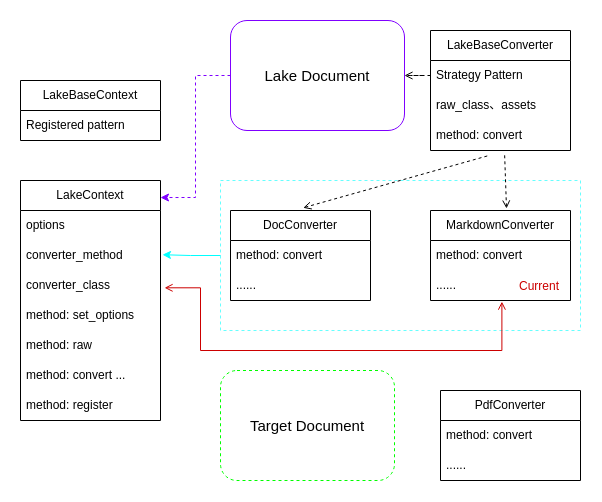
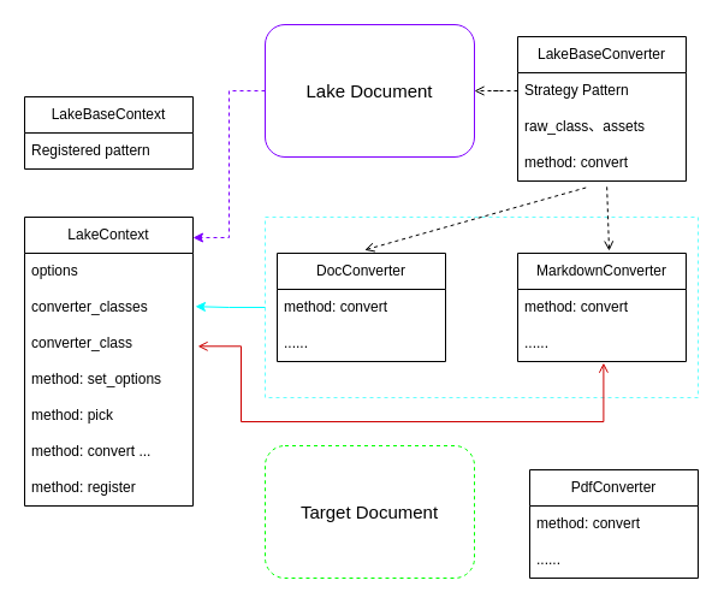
  <mxCell id="0" />
  <mxCell id="1" parent="0" />
  <mxCell id="2" value="" style="rounded=0;whiteSpace=wrap;html=1;fillColor=none;dashed=1;strokeColor=#66FFFF;" vertex="1" parent="1"><mxGeometry x="220" y="180" width="360" height="150" as="geometry" /></mxCell>
  <mxCell id="3" value="LakeContext" style="swimlane;fontStyle=0;childLayout=stackLayout;horizontal=1;startSize=30;horizontalStack=0;resizeParent=1;resizeParentMax=0;resizeLast=0;collapsible=1;marginBottom=0;whiteSpace=wrap;html=1;" vertex="1" parent="1"><mxGeometry x="20" y="180" width="140" height="240" as="geometry"><mxRectangle x="160" y="390" width="110" height="30" as="alternateBounds" /></mxGeometry></mxCell>
  <mxCell id="4" value="options" style="text;strokeColor=none;fillColor=none;align=left;verticalAlign=middle;spacingLeft=4;spacingRight=4;overflow=hidden;points=[[0,0.5],[1,0.5]];portConstraint=eastwest;rotatable=0;whiteSpace=wrap;html=1;" vertex="1" parent="3"><mxGeometry y="30" width="140" height="30" as="geometry" /></mxCell>
- <mxCell id="5" value="converter_method" style="text;strokeColor=none;fillColor=none;align=left;verticalAlign=middle;spacingLeft=4;spacingRight=4;overflow=hidden;points=[[0,0.5],[1,0.5]];portConstraint=eastwest;rotatable=0;whiteSpace=wrap;html=1;" vertex="1" parent="3"><mxGeometry y="60" width="140" height="30" as="geometry" /></mxCell>
+ <mxCell id="5" value="converter_classes" style="text;strokeColor=none;fillColor=none;align=left;verticalAlign=middle;spacingLeft=4;spacingRight=4;overflow=hidden;points=[[0,0.5],[1,0.5]];portConstraint=eastwest;rotatable=0;whiteSpace=wrap;html=1;" vertex="1" parent="3"><mxGeometry y="60" width="140" height="30" as="geometry" /></mxCell>
  <mxCell id="6" value="converter_class" style="text;strokeColor=none;fillColor=none;align=left;verticalAlign=middle;spacingLeft=4;spacingRight=4;overflow=hidden;points=[[0,0.5],[1,0.5]];portConstraint=eastwest;rotatable=0;whiteSpace=wrap;html=1;" vertex="1" parent="3"><mxGeometry y="90" width="140" height="30" as="geometry" /></mxCell>
  <mxCell id="7" value="method: set_options" style="text;strokeColor=none;fillColor=none;align=left;verticalAlign=middle;spacingLeft=4;spacingRight=4;overflow=hidden;points=[[0,0.5],[1,0.5]];portConstraint=eastwest;rotatable=0;whiteSpace=wrap;html=1;" vertex="1" parent="3"><mxGeometry y="120" width="140" height="30" as="geometry" /></mxCell>
- <mxCell id="8" value="method: raw" style="text;strokeColor=none;fillColor=none;align=left;verticalAlign=middle;spacingLeft=4;spacingRight=4;overflow=hidden;points=[[0,0.5],[1,0.5]];portConstraint=eastwest;rotatable=0;whiteSpace=wrap;html=1;" vertex="1" parent="3"><mxGeometry y="150" width="140" height="30" as="geometry" /></mxCell>
+ <mxCell id="8" value="method: pick" style="text;strokeColor=none;fillColor=none;align=left;verticalAlign=middle;spacingLeft=4;spacingRight=4;overflow=hidden;points=[[0,0.5],[1,0.5]];portConstraint=eastwest;rotatable=0;whiteSpace=wrap;html=1;" vertex="1" parent="3"><mxGeometry y="150" width="140" height="30" as="geometry" /></mxCell>
  <mxCell id="9" value="method: convert ..." style="text;strokeColor=none;fillColor=none;align=left;verticalAlign=middle;spacingLeft=4;spacingRight=4;overflow=hidden;points=[[0,0.5],[1,0.5]];portConstraint=eastwest;rotatable=0;whiteSpace=wrap;html=1;" vertex="1" parent="3"><mxGeometry y="180" width="140" height="30" as="geometry" /></mxCell>
  <mxCell id="10" value="method: register" style="text;strokeColor=none;fillColor=none;align=left;verticalAlign=middle;spacingLeft=4;spacingRight=4;overflow=hidden;points=[[0,0.5],[1,0.5]];portConstraint=eastwest;rotatable=0;whiteSpace=wrap;html=1;" vertex="1" parent="3"><mxGeometry y="210" width="140" height="30" as="geometry" /></mxCell>
  <mxCell id="11" value="LakeBaseContext" style="swimlane;fontStyle=0;childLayout=stackLayout;horizontal=1;startSize=30;horizontalStack=0;resizeParent=1;resizeParentMax=0;resizeLast=0;collapsible=1;marginBottom=0;whiteSpace=wrap;html=1;" vertex="1" parent="1"><mxGeometry x="20" y="80" width="140" height="60" as="geometry"><mxRectangle x="160" y="390" width="110" height="30" as="alternateBounds" /></mxGeometry></mxCell>
  <mxCell id="12" value="Registered pattern" style="text;strokeColor=none;fillColor=none;align=left;verticalAlign=middle;spacingLeft=4;spacingRight=4;overflow=hidden;points=[[0,0.5],[1,0.5]];portConstraint=eastwest;rotatable=0;whiteSpace=wrap;html=1;" vertex="1" parent="11"><mxGeometry y="30" width="140" height="30" as="geometry" /></mxCell>
  <mxCell id="13" value="&lt;span style=&quot;background-color: initial;&quot;&gt;LakeBaseConverter&lt;/span&gt;" style="swimlane;fontStyle=0;childLayout=stackLayout;horizontal=1;startSize=30;horizontalStack=0;resizeParent=1;resizeParentMax=0;resizeLast=0;collapsible=1;marginBottom=0;whiteSpace=wrap;html=1;" vertex="1" parent="1"><mxGeometry x="430" y="30" width="140" height="120" as="geometry"><mxRectangle x="160" y="390" width="110" height="30" as="alternateBounds" /></mxGeometry></mxCell>
  <mxCell id="14" value="Strategy Pattern" style="text;strokeColor=none;fillColor=none;align=left;verticalAlign=middle;spacingLeft=4;spacingRight=4;overflow=hidden;points=[[0,0.5],[1,0.5]];portConstraint=eastwest;rotatable=0;whiteSpace=wrap;html=1;" vertex="1" parent="13"><mxGeometry y="30" width="140" height="30" as="geometry" /></mxCell>
  <mxCell id="15" value="raw_class、assets" style="text;strokeColor=none;fillColor=none;align=left;verticalAlign=middle;spacingLeft=4;spacingRight=4;overflow=hidden;points=[[0,0.5],[1,0.5]];portConstraint=eastwest;rotatable=0;whiteSpace=wrap;html=1;" vertex="1" parent="13"><mxGeometry y="60" width="140" height="30" as="geometry" /></mxCell>
  <mxCell id="16" value="method: convert" style="text;strokeColor=none;fillColor=none;align=left;verticalAlign=middle;spacingLeft=4;spacingRight=4;overflow=hidden;points=[[0,0.5],[1,0.5]];portConstraint=eastwest;rotatable=0;whiteSpace=wrap;html=1;" vertex="1" parent="13"><mxGeometry y="90" width="140" height="30" as="geometry" /></mxCell>
  <mxCell id="17" value="&lt;span style=&quot;background-color: initial;&quot;&gt;MarkdownConverter&lt;/span&gt;" style="swimlane;fontStyle=0;childLayout=stackLayout;horizontal=1;startSize=30;horizontalStack=0;resizeParent=1;resizeParentMax=0;resizeLast=0;collapsible=1;marginBottom=0;whiteSpace=wrap;html=1;" vertex="1" parent="1"><mxGeometry x="430" y="210" width="140" height="90" as="geometry"><mxRectangle x="160" y="390" width="110" height="30" as="alternateBounds" /></mxGeometry></mxCell>
  <mxCell id="18" value="method: convert" style="text;strokeColor=none;fillColor=none;align=left;verticalAlign=middle;spacingLeft=4;spacingRight=4;overflow=hidden;points=[[0,0.5],[1,0.5]];portConstraint=eastwest;rotatable=0;whiteSpace=wrap;html=1;" vertex="1" parent="17"><mxGeometry y="30" width="140" height="30" as="geometry" /></mxCell>
  <mxCell id="19" value="......" style="text;strokeColor=none;fillColor=none;align=left;verticalAlign=middle;spacingLeft=4;spacingRight=4;overflow=hidden;points=[[0,0.5],[1,0.5]];portConstraint=eastwest;rotatable=0;whiteSpace=wrap;html=1;" vertex="1" parent="17"><mxGeometry y="60" width="140" height="30" as="geometry" /></mxCell>
  <mxCell id="20" value="&lt;span style=&quot;background-color: initial;&quot;&gt;PdfConverter&lt;/span&gt;" style="swimlane;fontStyle=0;childLayout=stackLayout;horizontal=1;startSize=30;horizontalStack=0;resizeParent=1;resizeParentMax=0;resizeLast=0;collapsible=1;marginBottom=0;whiteSpace=wrap;html=1;" vertex="1" parent="1"><mxGeometry x="440" y="390" width="140" height="90" as="geometry"><mxRectangle x="160" y="390" width="110" height="30" as="alternateBounds" /></mxGeometry></mxCell>
  <mxCell id="21" value="method: convert" style="text;strokeColor=none;fillColor=none;align=left;verticalAlign=middle;spacingLeft=4;spacingRight=4;overflow=hidden;points=[[0,0.5],[1,0.5]];portConstraint=eastwest;rotatable=0;whiteSpace=wrap;html=1;" vertex="1" parent="20"><mxGeometry y="30" width="140" height="30" as="geometry" /></mxCell>
  <mxCell id="22" value="......" style="text;strokeColor=none;fillColor=none;align=left;verticalAlign=middle;spacingLeft=4;spacingRight=4;overflow=hidden;points=[[0,0.5],[1,0.5]];portConstraint=eastwest;rotatable=0;whiteSpace=wrap;html=1;" vertex="1" parent="20"><mxGeometry y="60" width="140" height="30" as="geometry" /></mxCell>
  <mxCell id="23" value="&lt;span style=&quot;background-color: initial;&quot;&gt;DocConverter&lt;/span&gt;" style="swimlane;fontStyle=0;childLayout=stackLayout;horizontal=1;startSize=30;horizontalStack=0;resizeParent=1;resizeParentMax=0;resizeLast=0;collapsible=1;marginBottom=0;whiteSpace=wrap;html=1;" vertex="1" parent="1"><mxGeometry x="230" y="210" width="140" height="90" as="geometry"><mxRectangle x="160" y="390" width="110" height="30" as="alternateBounds" /></mxGeometry></mxCell>
  <mxCell id="24" value="method: convert" style="text;strokeColor=none;fillColor=none;align=left;verticalAlign=middle;spacingLeft=4;spacingRight=4;overflow=hidden;points=[[0,0.5],[1,0.5]];portConstraint=eastwest;rotatable=0;whiteSpace=wrap;html=1;" vertex="1" parent="23"><mxGeometry y="30" width="140" height="30" as="geometry" /></mxCell>
  <mxCell id="25" value="......" style="text;strokeColor=none;fillColor=none;align=left;verticalAlign=middle;spacingLeft=4;spacingRight=4;overflow=hidden;points=[[0,0.5],[1,0.5]];portConstraint=eastwest;rotatable=0;whiteSpace=wrap;html=1;" vertex="1" parent="23"><mxGeometry y="60" width="140" height="30" as="geometry" /></mxCell>
- <mxCell id="26" value="&lt;font style=&quot;font-size: 15px;&quot;&gt;Lake&amp;nbsp;&lt;/font&gt;&lt;span style=&quot;background-color: initial; font-size: 15px;&quot;&gt;Document&lt;/span&gt;" style="rounded=1;whiteSpace=wrap;html=1;fillColor=none;strokeColor=#7F00FF;" vertex="1" parent="1"><mxGeometry x="230" y="20" width="174" height="110" as="geometry" /></mxCell>
+ <mxCell id="26" value="&lt;font style=&quot;font-size: 15px;&quot;&gt;Lake&amp;nbsp;&lt;/font&gt;&lt;span style=&quot;background-color: initial; font-size: 15px;&quot;&gt;Document&lt;/span&gt;" style="rounded=1;whiteSpace=wrap;html=1;fillColor=none;strokeColor=#7F00FF;" vertex="1" parent="1"><mxGeometry x="220" y="20" width="174" height="110" as="geometry" /></mxCell>
  <mxCell id="27" value="" style="endArrow=none;dashed=1;html=1;rounded=0;entryX=0.42;entryY=1.163;entryDx=0;entryDy=0;entryPerimeter=0;exitX=0.519;exitY=-0.03;exitDx=0;exitDy=0;exitPerimeter=0;endFill=0;startArrow=open;startFill=0;" edge="1" parent="1" source="23" target="16"><mxGeometry width="50" height="50" relative="1" as="geometry"><mxPoint x="280" y="150" as="sourcePoint" /><mxPoint x="330" y="100" as="targetPoint" /></mxGeometry></mxCell>
  <mxCell id="28" value="" style="endArrow=none;dashed=1;html=1;rounded=0;entryX=0.529;entryY=1.071;entryDx=0;entryDy=0;entryPerimeter=0;exitX=0.543;exitY=-0.022;exitDx=0;exitDy=0;exitPerimeter=0;startArrow=open;startFill=0;" edge="1" parent="1" source="17" target="16"><mxGeometry width="50" height="50" relative="1" as="geometry"><mxPoint x="280" y="150" as="sourcePoint" /><mxPoint x="330" y="100" as="targetPoint" /></mxGeometry></mxCell>
- <mxCell id="29" value="Current" style="text;html=1;align=center;verticalAlign=middle;whiteSpace=wrap;rounded=0;fontColor=#CC0000;" vertex="1" parent="1"><mxGeometry x="509" y="271" width="60" height="30" as="geometry" /></mxCell>
  <mxCell id="30" style="edgeStyle=orthogonalEdgeStyle;rounded=0;orthogonalLoop=1;jettySize=auto;html=1;entryX=1.014;entryY=0.474;entryDx=0;entryDy=0;entryPerimeter=0;strokeColor=#00FFFF;" edge="1" parent="1" source="2" target="5"><mxGeometry relative="1" as="geometry" /></mxCell>
  <mxCell id="31" style="edgeStyle=orthogonalEdgeStyle;rounded=0;orthogonalLoop=1;jettySize=auto;html=1;entryX=1.029;entryY=0.577;entryDx=0;entryDy=0;entryPerimeter=0;strokeColor=#CC0000;startArrow=open;startFill=0;endArrow=open;endFill=0;exitX=0.51;exitY=1.037;exitDx=0;exitDy=0;exitPerimeter=0;" edge="1" parent="1" source="19" target="6"><mxGeometry relative="1" as="geometry"><Array as="points"><mxPoint x="501" y="350" /><mxPoint x="200" y="350" /><mxPoint x="200" y="287" /></Array></mxGeometry></mxCell>
  <mxCell id="32" style="edgeStyle=orthogonalEdgeStyle;rounded=0;orthogonalLoop=1;jettySize=auto;html=1;entryX=1;entryY=0.071;entryDx=0;entryDy=0;entryPerimeter=0;fillColor=#6a00ff;strokeColor=#7F00FF;dashed=1;" edge="1" parent="1" source="26" target="3"><mxGeometry relative="1" as="geometry" /></mxCell>
  <mxCell id="33" value="&lt;span style=&quot;font-size: 15px;&quot;&gt;Target Document&lt;/span&gt;" style="rounded=1;whiteSpace=wrap;html=1;fillColor=none;strokeColor=#00FF00;dashed=1;" vertex="1" parent="1"><mxGeometry x="220" y="370" width="174" height="110" as="geometry" /></mxCell>
  <mxCell id="34" style="edgeStyle=orthogonalEdgeStyle;rounded=0;orthogonalLoop=1;jettySize=auto;html=1;endArrow=open;endFill=0;dashed=1;" edge="1" parent="1" source="14" target="26"><mxGeometry relative="1" as="geometry" /></mxCell>
